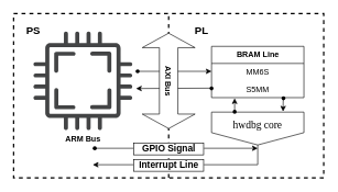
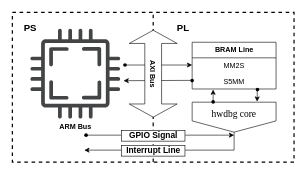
  <mxCell id="0" />
  <mxCell id="1" parent="0" />
  <mxCell id="2" value="" style="rounded=0;whiteSpace=wrap;html=1;dashed=1;strokeWidth=2;" vertex="1" parent="1"><mxGeometry x="20" y="20" width="470" height="250" as="geometry" /></mxCell>
  <mxCell id="3" value="" style="endArrow=none;dashed=1;html=1;strokeWidth=2;rounded=0;exitX=0.5;exitY=1;exitDx=0;exitDy=0;entryX=0.5;entryY=0;entryDx=0;entryDy=0;" edge="1" parent="1" source="2" target="2"><mxGeometry width="50" height="50" relative="1" as="geometry"><mxPoint x="200" y="60" as="sourcePoint" /><mxPoint x="250" as="targetPoint" y="10" /></mxGeometry></mxCell>
  <mxCell id="4" value="&lt;b&gt;&lt;font style=&quot;font-size: 16px;&quot;&gt;PS&lt;/font&gt;&lt;/b&gt;" style="text;html=1;align=center;verticalAlign=middle;whiteSpace=wrap;rounded=0;" vertex="1" parent="1"><mxGeometry x="20" y="30" width="60" height="30" as="geometry" /></mxCell>
  <mxCell id="5" value="&lt;b&gt;&lt;font style=&quot;font-size: 16px;&quot;&gt;PL&lt;/font&gt;&lt;/b&gt;" style="text;html=1;align=center;verticalAlign=middle;whiteSpace=wrap;rounded=0;" vertex="1" parent="1"><mxGeometry x="275" y="30" width="60" height="30" as="geometry" /></mxCell>
  <mxCell id="6" value="&lt;b&gt;BRAM Line&lt;/b&gt;" style="swimlane;fontStyle=0;childLayout=stackLayout;horizontal=1;startSize=26;fillColor=none;horizontalStack=0;resizeParent=1;resizeParentMax=0;resizeLast=0;collapsible=1;marginBottom=0;html=1;" vertex="1" parent="1"><mxGeometry x="320" y="70" width="140" height="78" as="geometry" /></mxCell>
- <mxCell id="7" value="MM6S" style="text;strokeColor=none;fillColor=none;align=center;verticalAlign=top;spacingLeft=4;spacingRight=4;overflow=hidden;rotatable=0;points=[[0,0.5],[1,0.5]];portConstraint=eastwest;whiteSpace=wrap;html=1;" vertex="1" parent="6"><mxGeometry y="26" width="140" height="26" as="geometry" /></mxCell>
+ <mxCell id="7" value="MM2S" style="text;strokeColor=none;fillColor=none;align=center;verticalAlign=top;spacingLeft=4;spacingRight=4;overflow=hidden;rotatable=0;points=[[0,0.5],[1,0.5]];portConstraint=eastwest;whiteSpace=wrap;html=1;" vertex="1" parent="6"><mxGeometry y="26" width="140" height="26" as="geometry" /></mxCell>
  <mxCell id="8" value="S5MM" style="text;strokeColor=none;fillColor=none;align=center;verticalAlign=top;spacingLeft=4;spacingRight=4;overflow=hidden;rotatable=0;points=[[0,0.5],[1,0.5]];portConstraint=eastwest;whiteSpace=wrap;html=1;" vertex="1" parent="6"><mxGeometry y="52" width="140" height="26" as="geometry" /></mxCell>
  <mxCell id="9" value="&lt;font face=&quot;Verdana&quot; style=&quot;font-size: 19px;&quot;&gt;&lt;sup style=&quot;&quot;&gt;hwdbg core&lt;/sup&gt;&lt;/font&gt;" style="shape=offPageConnector;whiteSpace=wrap;html=1;" vertex="1" parent="1"><mxGeometry x="320" y="170" width="140" height="50" as="geometry" /></mxCell>
  <mxCell id="10" value="" style="endArrow=classic;html=1;rounded=0;labelPosition=left;verticalLabelPosition=middle;align=right;verticalAlign=middle;entryX=0.5;entryY=1;entryDx=0;entryDy=0;" edge="1" parent="1"><mxGeometry width="50" height="50" relative="1" as="geometry"><mxPoint x="139.996" y="225" as="sourcePoint" /><mxPoint x="390" y="225" as="targetPoint" /></mxGeometry></mxCell>
  <mxCell id="11" value="&lt;b&gt;&amp;nbsp; &amp;nbsp;GPIO Signal&amp;nbsp; &amp;nbsp;&lt;/b&gt;" style="edgeLabel;html=1;align=center;verticalAlign=middle;resizable=0;points=[];fontSize=14;labelBorderColor=default;spacing=13;" vertex="1" connectable="0" parent="10"><mxGeometry x="0.343" y="-1" relative="1" as="geometry"><mxPoint x="-53" y="-1" as="offset" /></mxGeometry></mxCell>
  <mxCell id="12" value="" style="endArrow=classic;html=1;rounded=0;exitX=0.5;exitY=1;exitDx=0;exitDy=0;" edge="1" parent="1" source="9"><mxGeometry width="50" height="50" relative="1" as="geometry"><mxPoint x="305" y="253" as="sourcePoint" /><mxPoint x="140" y="250" as="targetPoint" /><Array as="points"><mxPoint x="390" y="250" /></Array></mxGeometry></mxCell>
  <mxCell id="13" value="&lt;b&gt;&amp;nbsp; Interrupt Line&amp;nbsp;&amp;nbsp;&lt;/b&gt;" style="edgeLabel;html=1;align=center;verticalAlign=middle;resizable=0;points=[];fontSize=14;labelBorderColor=default;" vertex="1" connectable="0" parent="12"><mxGeometry x="-0.306" y="-1" relative="1" as="geometry"><mxPoint x="-69" y="1" as="offset" /></mxGeometry></mxCell>
  <mxCell id="14" value="&lt;b&gt;ARM Bus&lt;/b&gt;" style="sketch=0;pointerEvents=1;shadow=0;dashed=0;html=1;strokeColor=none;fillColor=#434445;aspect=fixed;labelPosition=center;verticalLabelPosition=bottom;verticalAlign=top;align=center;outlineConnect=0;shape=mxgraph.vvd.cpu;" vertex="1" parent="1"><mxGeometry x="50" y="47.5" width="150" height="150" as="geometry" /></mxCell>
  <mxCell id="15" value="" style="endArrow=classic;html=1;rounded=0;exitX=1;exitY=0.5;exitDx=0;exitDy=0;entryX=0;entryY=0.25;entryDx=0;entryDy=0;" edge="1" parent="1"><mxGeometry width="50" height="50" relative="1" as="geometry"><mxPoint x="205" y="108" as="sourcePoint" /><mxPoint x="320" y="108" as="targetPoint" /></mxGeometry></mxCell>
  <mxCell id="16" value="" style="endArrow=classic;html=1;rounded=0;entryX=0.99;entryY=0.852;entryDx=0;entryDy=0;entryPerimeter=0;arcSize=19;exitX=-0.004;exitY=0.44;exitDx=0;exitDy=0;exitPerimeter=0;" edge="1" parent="1"><mxGeometry width="50" height="50" relative="1" as="geometry"><mxPoint x="319.44" y="133.6" as="sourcePoint" /><mxPoint x="205.6" y="134.152" as="targetPoint" /></mxGeometry></mxCell>
  <mxCell id="17" value="&lt;b&gt;AXI Bus&lt;/b&gt;" style="html=1;shadow=0;dashed=0;align=center;verticalAlign=middle;shape=mxgraph.arrows2.twoWayArrow;dy=0.65;dx=22;rotation=90;" vertex="1" parent="1"><mxGeometry x="182.5" y="82.5" width="145" height="80" as="geometry" /></mxCell>
  <mxCell id="18" value="" style="shape=waypoint;sketch=0;fillStyle=solid;size=6;pointerEvents=1;points=[];fillColor=none;resizable=0;rotatable=0;perimeter=centerPerimeter;snapToPoint=1;" vertex="1" parent="1"><mxGeometry x="133" y="215" width="20" height="20" as="geometry" /></mxCell>
  <mxCell id="19" value="" style="shape=waypoint;sketch=0;fillStyle=solid;size=6;pointerEvents=1;points=[];fillColor=none;resizable=0;rotatable=0;perimeter=centerPerimeter;snapToPoint=1;" vertex="1" parent="1"><mxGeometry x="310" y="124" width="20" height="20" as="geometry" /></mxCell>
  <mxCell id="20" value="" style="shape=waypoint;sketch=0;fillStyle=solid;size=6;pointerEvents=1;points=[];fillColor=none;resizable=0;rotatable=0;perimeter=centerPerimeter;snapToPoint=1;" vertex="1" parent="1"><mxGeometry x="198" y="98" width="20" height="20" as="geometry" /></mxCell>
  <mxCell id="21" value="" style="endArrow=classic;html=1;rounded=0;exitX=0.25;exitY=0;exitDx=0;exitDy=0;" edge="1" parent="1"><mxGeometry width="50" height="50" relative="1" as="geometry"><mxPoint x="355" y="169" as="sourcePoint" /><mxPoint x="355" y="149" as="targetPoint" /></mxGeometry></mxCell>
  <mxCell id="22" value="" style="endArrow=classic;html=1;rounded=0;exitX=0.769;exitY=1.013;exitDx=0;exitDy=0;exitPerimeter=0;entryX=0.767;entryY=-0.019;entryDx=0;entryDy=0;entryPerimeter=0;" edge="1" parent="1"><mxGeometry width="50" height="50" relative="1" as="geometry"><mxPoint x="428.66" y="148.338" as="sourcePoint" /><mxPoint x="428.38" y="169.05" as="targetPoint" /></mxGeometry></mxCell>
  <mxCell id="23" value="" style="shape=waypoint;sketch=0;fillStyle=solid;size=6;pointerEvents=1;points=[];fillColor=none;resizable=0;rotatable=0;perimeter=centerPerimeter;snapToPoint=1;" vertex="1" parent="1"><mxGeometry x="345" y="159.5" width="20" height="20" as="geometry" /></mxCell>
  <mxCell id="24" value="" style="shape=waypoint;sketch=0;fillStyle=solid;size=6;pointerEvents=1;points=[];fillColor=none;resizable=0;rotatable=0;perimeter=centerPerimeter;snapToPoint=1;" vertex="1" parent="1"><mxGeometry x="419" y="139" width="20" height="20" as="geometry" /></mxCell>
